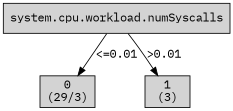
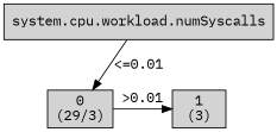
  digraph {
    fontname="IBM Plex Mono"
    node [fontname="IBM Plex Mono" shape=box style=filled weight=2]
    edge [fontname="IBM Plex Mono"]
    n1 [label="system.cpu.workload.numSyscalls\n" weight=1]
    n2 [label="0\n(29/3)\n"]
    n3 [label="1\n(3)\n"]
    subgraph sub_1 {
      rank=same
      n1
    }
    subgraph sub_2 {
      rank=same
      n2
      n3
    }
    n1 -> n2 [label="<=0.01"]
-   n1 -> n3 [label=">0.01"]
+   n2 -> n3 [label=">0.01"]
  }
